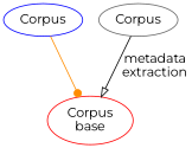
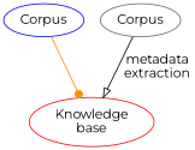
  digraph {
    fontname=Montserrat
    node [fontname=Montserrat]
    edge [fontname=Montserrat]
    n1 [label=Corpus color=blue]
-   n2 [label="Corpus\nbase" color=red]
+   n2 [label="Knowledge\nbase" color=red]
    n3 [label=Corpus color=gray40]
    n1 -> n2 [color=darkorange arrowhead=dot]
    n3 -> n2 [label="metadata\nextraction" color=black arrowhead=onormal]
  }
